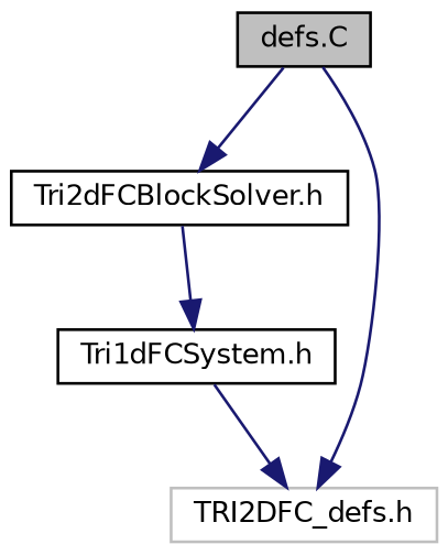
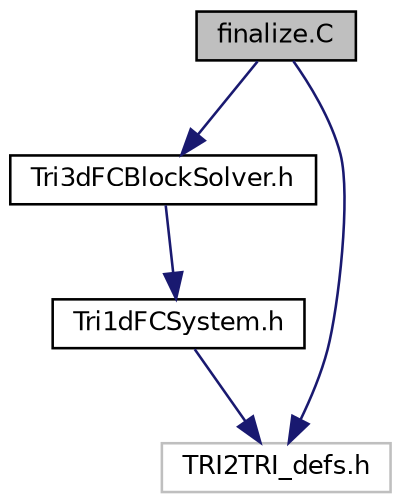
  digraph {
    node [color=black fillcolor=white fontname=Helvetica fontsize=10 shape=record style=filled]
    edge [color=midnightblue fontname=Helvetica fontsize=10 labelfontname=Helvetica labelfontsize=10 style=solid]
-   n1 [fillcolor=grey75 fontcolor=black height=0.2 label="defs.C" width=0.4]
-   n2 [height=0.2 label="Tri2dFCBlockSolver.h" width=0.4]
-   n3 [color=grey75 height=0.2 label="TRI2DFC_defs.h" width=0.4]
+   n1 [fillcolor=grey75 fontcolor=black height=0.2 label="finalize.C" width=0.4]
+   n2 [height=0.2 label="Tri3dFCBlockSolver.h" width=0.4]
+   n3 [color=grey75 height=0.2 label="TRI2TRI_defs.h" width=0.4]
    n4 [height=0.2 label="Tri1dFCSystem.h" width=0.4]
    n1 -> n2
    n1 -> n3
    n2 -> n4
    n4 -> n3
  }
